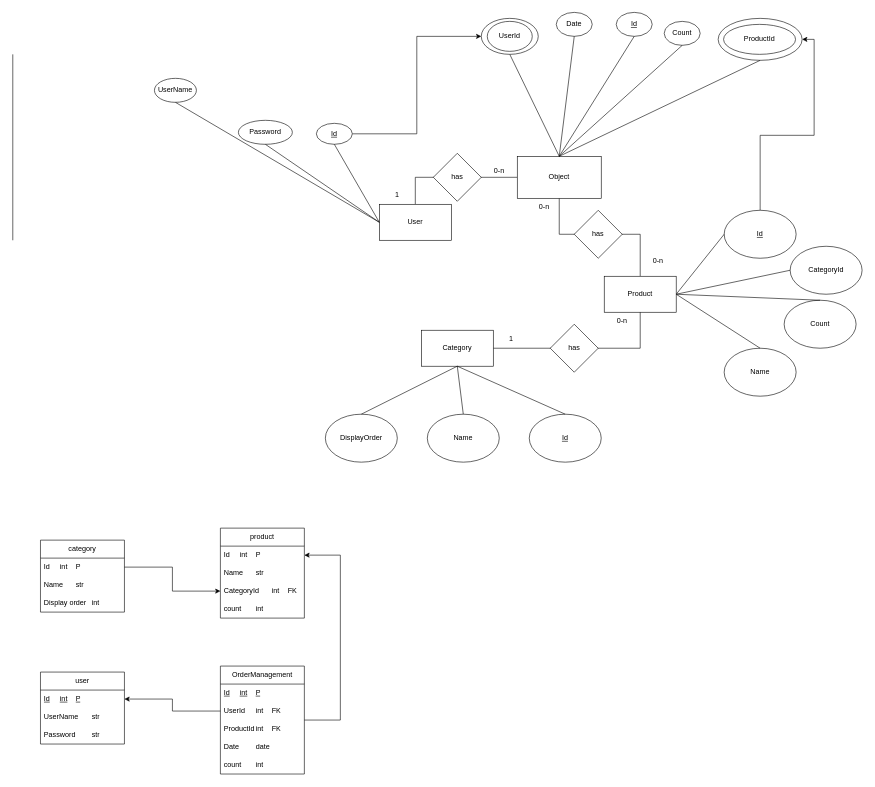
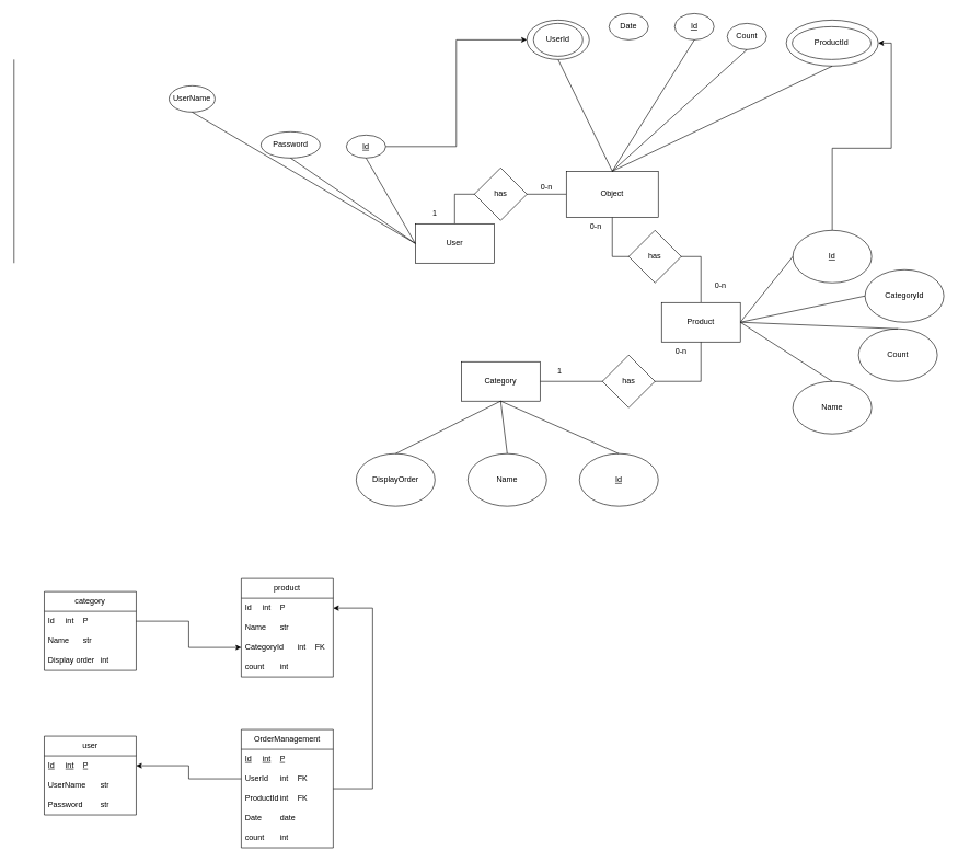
  <mxCell id="0" />
  <mxCell id="1" parent="0" />
  <mxCell id="2" value="category" style="swimlane;fontStyle=0;childLayout=stackLayout;horizontal=1;startSize=30;horizontalStack=0;resizeParent=1;resizeParentMax=0;resizeLast=0;collapsible=1;marginBottom=0;whiteSpace=wrap;html=1;" parent="1" vertex="1"><mxGeometry x="67" y="900" width="140" height="120" as="geometry" /></mxCell>
  <mxCell id="3" value="Id&lt;span style=&quot;white-space: pre;&quot;&gt;&#09;&lt;/span&gt;int&lt;span style=&quot;white-space: pre;&quot;&gt;&#09;&lt;/span&gt;P" style="text;strokeColor=none;fillColor=none;align=left;verticalAlign=middle;spacingLeft=4;spacingRight=4;overflow=hidden;points=[[0,0.5],[1,0.5]];portConstraint=eastwest;rotatable=0;whiteSpace=wrap;html=1;fontStyle=0" parent="2" vertex="1"><mxGeometry y="30" width="140" height="30" as="geometry" /></mxCell>
  <mxCell id="4" value="Name&lt;span style=&quot;white-space: pre;&quot;&gt;&#09;&lt;/span&gt;str" style="text;strokeColor=none;fillColor=none;align=left;verticalAlign=middle;spacingLeft=4;spacingRight=4;overflow=hidden;points=[[0,0.5],[1,0.5]];portConstraint=eastwest;rotatable=0;whiteSpace=wrap;html=1;" parent="2" vertex="1"><mxGeometry y="60" width="140" height="30" as="geometry" /></mxCell>
  <mxCell id="5" value="Display order&lt;span style=&quot;white-space: pre;&quot;&gt;&#09;&lt;/span&gt;int" style="text;strokeColor=none;fillColor=none;align=left;verticalAlign=middle;spacingLeft=4;spacingRight=4;overflow=hidden;points=[[0,0.5],[1,0.5]];portConstraint=eastwest;rotatable=0;whiteSpace=wrap;html=1;" parent="2" vertex="1"><mxGeometry y="90" width="140" height="30" as="geometry" /></mxCell>
  <mxCell id="6" value="product" style="swimlane;fontStyle=0;childLayout=stackLayout;horizontal=1;startSize=30;horizontalStack=0;resizeParent=1;resizeParentMax=0;resizeLast=0;collapsible=1;marginBottom=0;whiteSpace=wrap;html=1;" parent="1" vertex="1"><mxGeometry x="367" y="880" width="140" height="150" as="geometry" /></mxCell>
  <mxCell id="7" value="Id&lt;span style=&quot;white-space: pre;&quot;&gt;&#09;&lt;/span&gt;int&lt;span style=&quot;white-space: pre;&quot;&gt;&#09;&lt;/span&gt;P" style="text;strokeColor=none;fillColor=none;align=left;verticalAlign=middle;spacingLeft=4;spacingRight=4;overflow=hidden;points=[[0,0.5],[1,0.5]];portConstraint=eastwest;rotatable=0;whiteSpace=wrap;html=1;fontStyle=0" parent="6" vertex="1"><mxGeometry y="30" width="140" height="30" as="geometry" /></mxCell>
  <mxCell id="8" value="Name&lt;span style=&quot;white-space: pre;&quot;&gt;&#09;&lt;/span&gt;str" style="text;strokeColor=none;fillColor=none;align=left;verticalAlign=middle;spacingLeft=4;spacingRight=4;overflow=hidden;points=[[0,0.5],[1,0.5]];portConstraint=eastwest;rotatable=0;whiteSpace=wrap;html=1;" parent="6" vertex="1"><mxGeometry y="60" width="140" height="30" as="geometry" /></mxCell>
  <mxCell id="9" value="CategoryId&lt;span style=&quot;white-space: pre;&quot;&gt;&#09;&lt;/span&gt;int&lt;span style=&quot;white-space: pre;&quot;&gt;&#09;&lt;/span&gt;FK" style="text;strokeColor=none;fillColor=none;align=left;verticalAlign=middle;spacingLeft=4;spacingRight=4;overflow=hidden;points=[[0,0.5],[1,0.5]];portConstraint=eastwest;rotatable=0;whiteSpace=wrap;html=1;" parent="6" vertex="1"><mxGeometry y="90" width="140" height="30" as="geometry" /></mxCell>
  <mxCell id="10" value="count&lt;span style=&quot;white-space: pre;&quot;&gt;&#09;&lt;/span&gt;int" style="text;strokeColor=none;fillColor=none;align=left;verticalAlign=middle;spacingLeft=4;spacingRight=4;overflow=hidden;points=[[0,0.5],[1,0.5]];portConstraint=eastwest;rotatable=0;whiteSpace=wrap;html=1;" parent="6" vertex="1"><mxGeometry y="120" width="140" height="30" as="geometry" /></mxCell>
  <mxCell id="11" value="user" style="swimlane;fontStyle=0;childLayout=stackLayout;horizontal=1;startSize=30;horizontalStack=0;resizeParent=1;resizeParentMax=0;resizeLast=0;collapsible=1;marginBottom=0;whiteSpace=wrap;html=1;" parent="1" vertex="1"><mxGeometry x="67" y="1120" width="140" height="120" as="geometry"><mxRectangle x="80" y="360" width="60" height="30" as="alternateBounds" /></mxGeometry></mxCell>
  <mxCell id="12" value="Id&lt;span style=&quot;white-space: pre;&quot;&gt;&#09;&lt;/span&gt;int&lt;span style=&quot;white-space: pre;&quot;&gt;&#09;&lt;/span&gt;P" style="text;strokeColor=none;fillColor=none;align=left;verticalAlign=middle;spacingLeft=4;spacingRight=4;overflow=hidden;points=[[0,0.5],[1,0.5]];portConstraint=eastwest;rotatable=0;whiteSpace=wrap;html=1;fontStyle=4" parent="11" vertex="1"><mxGeometry y="30" width="140" height="30" as="geometry" /></mxCell>
  <mxCell id="13" value="UserName&lt;span style=&quot;white-space: pre;&quot;&gt;&#09;&lt;/span&gt;str" style="text;strokeColor=none;fillColor=none;align=left;verticalAlign=middle;spacingLeft=4;spacingRight=4;overflow=hidden;points=[[0,0.5],[1,0.5]];portConstraint=eastwest;rotatable=0;whiteSpace=wrap;html=1;" parent="11" vertex="1"><mxGeometry y="60" width="140" height="30" as="geometry" /></mxCell>
  <mxCell id="14" value="Password&lt;span style=&quot;white-space: pre;&quot;&gt;&#09;&lt;/span&gt;str" style="text;strokeColor=none;fillColor=none;align=left;verticalAlign=middle;spacingLeft=4;spacingRight=4;overflow=hidden;points=[[0,0.5],[1,0.5]];portConstraint=eastwest;rotatable=0;whiteSpace=wrap;html=1;" parent="11" vertex="1"><mxGeometry y="90" width="140" height="30" as="geometry" /></mxCell>
  <mxCell id="15" style="edgeStyle=orthogonalEdgeStyle;rounded=0;orthogonalLoop=1;jettySize=auto;html=1;entryX=1;entryY=0.5;entryDx=0;entryDy=0;" parent="1" source="16" target="7" edge="1"><mxGeometry relative="1" as="geometry"><Array as="points"><mxPoint x="567" y="1200" /><mxPoint x="567" y="925" /></Array></mxGeometry></mxCell>
  <mxCell id="16" value="OrderManagement" style="swimlane;fontStyle=0;childLayout=stackLayout;horizontal=1;startSize=30;horizontalStack=0;resizeParent=1;resizeParentMax=0;resizeLast=0;collapsible=1;marginBottom=0;whiteSpace=wrap;html=1;" parent="1" vertex="1"><mxGeometry x="367" y="1110" width="140" height="180" as="geometry"><mxRectangle x="80" y="360" width="60" height="30" as="alternateBounds" /></mxGeometry></mxCell>
  <mxCell id="17" value="Id&lt;span style=&quot;white-space: pre;&quot;&gt;&#09;&lt;/span&gt;int&lt;span style=&quot;white-space: pre;&quot;&gt;&#09;&lt;/span&gt;P" style="text;strokeColor=none;fillColor=none;align=left;verticalAlign=middle;spacingLeft=4;spacingRight=4;overflow=hidden;points=[[0,0.5],[1,0.5]];portConstraint=eastwest;rotatable=0;whiteSpace=wrap;html=1;fontStyle=4" parent="16" vertex="1"><mxGeometry y="30" width="140" height="30" as="geometry" /></mxCell>
  <mxCell id="18" value="UserId&lt;span style=&quot;white-space: pre;&quot;&gt;&#09;&lt;/span&gt;int&lt;span style=&quot;white-space: pre;&quot;&gt;&#09;&lt;/span&gt;FK" style="text;strokeColor=none;fillColor=none;align=left;verticalAlign=middle;spacingLeft=4;spacingRight=4;overflow=hidden;points=[[0,0.5],[1,0.5]];portConstraint=eastwest;rotatable=0;whiteSpace=wrap;html=1;" parent="16" vertex="1"><mxGeometry y="60" width="140" height="30" as="geometry" /></mxCell>
  <mxCell id="19" value="ProductId&lt;span style=&quot;white-space: pre;&quot;&gt;&#09;&lt;/span&gt;int&lt;span style=&quot;white-space: pre;&quot;&gt;&#09;&lt;/span&gt;FK" style="text;strokeColor=none;fillColor=none;align=left;verticalAlign=middle;spacingLeft=4;spacingRight=4;overflow=hidden;points=[[0,0.5],[1,0.5]];portConstraint=eastwest;rotatable=0;whiteSpace=wrap;html=1;" parent="16" vertex="1"><mxGeometry y="90" width="140" height="30" as="geometry" /></mxCell>
  <mxCell id="20" value="Date&lt;span style=&quot;white-space: pre;&quot;&gt;&#09;&lt;/span&gt;date" style="text;strokeColor=none;fillColor=none;align=left;verticalAlign=middle;spacingLeft=4;spacingRight=4;overflow=hidden;points=[[0,0.5],[1,0.5]];portConstraint=eastwest;rotatable=0;whiteSpace=wrap;html=1;" parent="16" vertex="1"><mxGeometry y="120" width="140" height="30" as="geometry" /></mxCell>
  <mxCell id="21" value="count&lt;span style=&quot;white-space: pre;&quot;&gt;&#09;&lt;/span&gt;int" style="text;strokeColor=none;fillColor=none;align=left;verticalAlign=middle;spacingLeft=4;spacingRight=4;overflow=hidden;points=[[0,0.5],[1,0.5]];portConstraint=eastwest;rotatable=0;whiteSpace=wrap;html=1;" parent="16" vertex="1"><mxGeometry y="150" width="140" height="30" as="geometry" /></mxCell>
  <mxCell id="22" style="edgeStyle=orthogonalEdgeStyle;rounded=0;orthogonalLoop=1;jettySize=auto;html=1;exitX=1;exitY=0.5;exitDx=0;exitDy=0;entryX=0;entryY=0.5;entryDx=0;entryDy=0;" parent="1" source="3" target="9" edge="1"><mxGeometry relative="1" as="geometry" /></mxCell>
  <mxCell id="23" style="edgeStyle=orthogonalEdgeStyle;rounded=0;orthogonalLoop=1;jettySize=auto;html=1;entryX=1;entryY=0.5;entryDx=0;entryDy=0;" parent="1" source="18" target="12" edge="1"><mxGeometry relative="1" as="geometry" /></mxCell>
  <mxCell id="24" value="UserName" style="ellipse;whiteSpace=wrap;html=1;" parent="1" vertex="1"><mxGeometry x="257" y="130" width="70" height="40" as="geometry" /></mxCell>
  <mxCell id="25" value="Password" style="ellipse;whiteSpace=wrap;html=1;" parent="1" vertex="1"><mxGeometry x="397" y="200" width="90" height="40" as="geometry" /></mxCell>
  <mxCell id="26" style="edgeStyle=orthogonalEdgeStyle;rounded=0;orthogonalLoop=1;jettySize=auto;html=1;entryX=0;entryY=0.5;entryDx=0;entryDy=0;" parent="1" source="27" target="66" edge="1"><mxGeometry relative="1" as="geometry" /></mxCell>
  <mxCell id="27" value="Id" style="ellipse;whiteSpace=wrap;html=1;fontStyle=4" parent="1" vertex="1"><mxGeometry x="527" y="205" width="60" height="35" as="geometry" /></mxCell>
  <mxCell id="28" style="edgeStyle=orthogonalEdgeStyle;rounded=0;orthogonalLoop=1;jettySize=auto;html=1;exitX=0.5;exitY=0;exitDx=0;exitDy=0;entryX=1;entryY=0.5;entryDx=0;entryDy=0;" parent="1" source="29" target="68" edge="1"><mxGeometry relative="1" as="geometry" /></mxCell>
  <mxCell id="29" value="Id" style="ellipse;whiteSpace=wrap;html=1;fontStyle=4" parent="1" vertex="1"><mxGeometry x="1207" y="350" width="120" height="80" as="geometry" /></mxCell>
  <mxCell id="30" value="Name" style="ellipse;whiteSpace=wrap;html=1;" parent="1" vertex="1"><mxGeometry x="1207" y="580" width="120" height="80" as="geometry" /></mxCell>
  <mxCell id="31" value="CategoryId" style="ellipse;whiteSpace=wrap;html=1;" parent="1" vertex="1"><mxGeometry x="1317" y="410" width="120" height="80" as="geometry" /></mxCell>
  <mxCell id="32" value="Count" style="ellipse;whiteSpace=wrap;html=1;" parent="1" vertex="1"><mxGeometry x="1307" y="500" width="120" height="80" as="geometry" /></mxCell>
  <mxCell id="33" value="" style="endArrow=none;html=1;rounded=0;exitX=1;exitY=0.5;exitDx=0;exitDy=0;entryX=0;entryY=0.5;entryDx=0;entryDy=0;" parent="1" source="43" target="29" edge="1"><mxGeometry width="50" height="50" relative="1" as="geometry"><mxPoint x="1157" y="500" as="sourcePoint" /><mxPoint x="1267" y="460" as="targetPoint" /></mxGeometry></mxCell>
  <mxCell id="34" value="" style="endArrow=none;html=1;rounded=0;exitX=1;exitY=0.5;exitDx=0;exitDy=0;entryX=0;entryY=0.5;entryDx=0;entryDy=0;" parent="1" source="43" target="31" edge="1"><mxGeometry width="50" height="50" relative="1" as="geometry"><mxPoint x="1157" y="500" as="sourcePoint" /><mxPoint x="1267" y="490" as="targetPoint" /></mxGeometry></mxCell>
  <mxCell id="35" value="" style="endArrow=none;html=1;rounded=0;exitX=1;exitY=0.5;exitDx=0;exitDy=0;entryX=0.5;entryY=0;entryDx=0;entryDy=0;" parent="1" source="43" target="32" edge="1"><mxGeometry width="50" height="50" relative="1" as="geometry"><mxPoint x="1157" y="500" as="sourcePoint" /><mxPoint x="1327" y="620" as="targetPoint" /></mxGeometry></mxCell>
  <mxCell id="36" value="" style="endArrow=none;html=1;rounded=0;entryX=0.5;entryY=0;entryDx=0;entryDy=0;exitX=1;exitY=0.5;exitDx=0;exitDy=0;" parent="1" source="43" target="30" edge="1"><mxGeometry width="50" height="50" relative="1" as="geometry"><mxPoint x="1147" y="500" as="sourcePoint" /><mxPoint x="1237" y="660" as="targetPoint" /></mxGeometry></mxCell>
  <mxCell id="37" style="edgeStyle=orthogonalEdgeStyle;rounded=0;orthogonalLoop=1;jettySize=auto;html=1;exitX=0.5;exitY=0;exitDx=0;exitDy=0;entryX=0;entryY=0.5;entryDx=0;entryDy=0;startArrow=none;startFill=0;endArrow=none;endFill=0;" parent="1" source="38" target="52" edge="1"><mxGeometry relative="1" as="geometry" /></mxCell>
  <mxCell id="38" value="User" style="rounded=0;whiteSpace=wrap;html=1;" parent="1" vertex="1"><mxGeometry x="632" y="340" width="120" height="60" as="geometry" /></mxCell>
  <mxCell id="39" value="" style="endArrow=none;html=1;rounded=0;entryX=0;entryY=0.5;entryDx=0;entryDy=0;exitX=0.5;exitY=1;exitDx=0;exitDy=0;" parent="1" source="24" target="38" edge="1"><mxGeometry width="50" height="50" relative="1" as="geometry"><mxPoint x="517" y="450" as="sourcePoint" /><mxPoint x="567" y="400" as="targetPoint" /></mxGeometry></mxCell>
  <mxCell id="40" value="" style="endArrow=none;html=1;rounded=0;entryX=0;entryY=0.5;entryDx=0;entryDy=0;exitX=0.5;exitY=1;exitDx=0;exitDy=0;" parent="1" source="25" target="38" edge="1"><mxGeometry width="50" height="50" relative="1" as="geometry"><mxPoint x="602" y="460" as="sourcePoint" /><mxPoint x="702" y="410" as="targetPoint" /></mxGeometry></mxCell>
  <mxCell id="41" value="" style="endArrow=none;html=1;rounded=0;entryX=0;entryY=0.5;entryDx=0;entryDy=0;exitX=0.5;exitY=1;exitDx=0;exitDy=0;" parent="1" source="27" target="38" edge="1"><mxGeometry width="50" height="50" relative="1" as="geometry"><mxPoint x="702" y="460" as="sourcePoint" /><mxPoint x="702" y="410" as="targetPoint" /></mxGeometry></mxCell>
  <mxCell id="42" style="edgeStyle=orthogonalEdgeStyle;rounded=0;orthogonalLoop=1;jettySize=auto;html=1;exitX=0.5;exitY=0;exitDx=0;exitDy=0;entryX=0.5;entryY=1;entryDx=0;entryDy=0;startArrow=none;startFill=0;endArrow=none;endFill=0;" parent="1" source="43" target="52" edge="1"><mxGeometry relative="1" as="geometry"><Array as="points"><mxPoint x="1067" y="390" /><mxPoint x="932" y="390" /></Array></mxGeometry></mxCell>
  <mxCell id="43" value="Product" style="rounded=0;whiteSpace=wrap;html=1;" parent="1" vertex="1"><mxGeometry x="1007" y="460" width="120" height="60" as="geometry" /></mxCell>
  <mxCell id="44" style="edgeStyle=orthogonalEdgeStyle;rounded=0;orthogonalLoop=1;jettySize=auto;html=1;entryX=0.5;entryY=1;entryDx=0;entryDy=0;endArrow=none;endFill=0;startArrow=none;startFill=0;strokeWidth=1;jumpSize=8;" parent="1" source="45" target="43" edge="1"><mxGeometry relative="1" as="geometry" /></mxCell>
  <mxCell id="45" value="Category" style="rounded=0;whiteSpace=wrap;html=1;" parent="1" vertex="1"><mxGeometry x="702" y="550" width="120" height="60" as="geometry" /></mxCell>
  <mxCell id="46" value="Id" style="ellipse;whiteSpace=wrap;html=1;fontStyle=4" parent="1" vertex="1"><mxGeometry x="882" y="690" width="120" height="80" as="geometry" /></mxCell>
  <mxCell id="47" value="Name" style="ellipse;whiteSpace=wrap;html=1;fontStyle=0" parent="1" vertex="1"><mxGeometry x="712" y="690" width="120" height="80" as="geometry" /></mxCell>
  <mxCell id="48" value="DisplayOrder" style="ellipse;whiteSpace=wrap;html=1;fontStyle=0" parent="1" vertex="1"><mxGeometry x="542" y="690" width="120" height="80" as="geometry" /></mxCell>
  <mxCell id="49" value="" style="endArrow=none;html=1;rounded=0;exitX=0.5;exitY=0;exitDx=0;exitDy=0;entryX=0.5;entryY=1;entryDx=0;entryDy=0;" parent="1" source="46" target="45" edge="1"><mxGeometry width="50" height="50" relative="1" as="geometry"><mxPoint x="1202" y="710" as="sourcePoint" /><mxPoint x="1282" y="610" as="targetPoint" /></mxGeometry></mxCell>
  <mxCell id="50" value="" style="endArrow=none;html=1;rounded=0;entryX=0.5;entryY=1;entryDx=0;entryDy=0;exitX=0.5;exitY=0;exitDx=0;exitDy=0;" parent="1" source="47" target="45" edge="1"><mxGeometry width="50" height="50" relative="1" as="geometry"><mxPoint x="1102" y="660" as="sourcePoint" /><mxPoint x="1272" y="600" as="targetPoint" /></mxGeometry></mxCell>
  <mxCell id="51" value="" style="endArrow=none;html=1;rounded=0;exitX=0.5;exitY=0;exitDx=0;exitDy=0;entryX=0.5;entryY=1;entryDx=0;entryDy=0;" parent="1" source="48" target="45" edge="1"><mxGeometry width="50" height="50" relative="1" as="geometry"><mxPoint x="1192" y="700" as="sourcePoint" /><mxPoint x="1272" y="600" as="targetPoint" /></mxGeometry></mxCell>
  <mxCell id="52" value="Object" style="html=1;whiteSpace=wrap;" parent="1" vertex="1"><mxGeometry x="862" y="260" width="140" height="70" as="geometry" /></mxCell>
  <mxCell id="53" value="0-n" style="text;html=1;align=center;verticalAlign=middle;whiteSpace=wrap;rounded=0;" parent="1" vertex="1"><mxGeometry x="802" y="270" width="60" height="30" as="geometry" /></mxCell>
  <mxCell id="54" value="1" style="text;html=1;align=center;verticalAlign=middle;whiteSpace=wrap;rounded=0;" parent="1" vertex="1"><mxGeometry x="632" y="310" width="60" height="30" as="geometry" /></mxCell>
  <mxCell id="55" value="has" style="rhombus;whiteSpace=wrap;html=1;" parent="1" vertex="1"><mxGeometry x="722" y="255" width="80" height="80" as="geometry" /></mxCell>
  <mxCell id="56" value="has" style="rhombus;whiteSpace=wrap;html=1;" parent="1" vertex="1"><mxGeometry x="957" y="350" width="80" height="80" as="geometry" /></mxCell>
  <mxCell id="57" value="0-n" style="text;html=1;align=center;verticalAlign=middle;whiteSpace=wrap;rounded=0;" parent="1" vertex="1"><mxGeometry x="877" width="60" height="30" as="geometry" y="330" /></mxCell>
  <mxCell id="58" value="0-n" style="text;html=1;align=center;verticalAlign=middle;whiteSpace=wrap;rounded=0;" parent="1" vertex="1"><mxGeometry x="1067" y="420" width="60" height="30" as="geometry" /></mxCell>
  <mxCell id="59" value="0-n" style="text;html=1;align=center;verticalAlign=middle;whiteSpace=wrap;rounded=0;" parent="1" vertex="1"><mxGeometry x="1007" y="520" width="60" height="30" as="geometry" /></mxCell>
  <mxCell id="60" value="1" style="text;html=1;align=center;verticalAlign=middle;whiteSpace=wrap;rounded=0;" parent="1" vertex="1"><mxGeometry x="822" y="550" width="60" height="30" as="geometry" /></mxCell>
  <mxCell id="61" value="has" style="rhombus;whiteSpace=wrap;html=1;" parent="1" vertex="1"><mxGeometry x="917" y="540" width="80" height="80" as="geometry" /></mxCell>
  <mxCell id="62" value="Id" style="ellipse;whiteSpace=wrap;html=1;fontStyle=4" parent="1" vertex="1"><mxGeometry x="1027" y="20" width="60" height="40" as="geometry" /></mxCell>
  <mxCell id="63" value="" style="endArrow=none;html=1;rounded=0;exitX=0.5;exitY=1;exitDx=0;exitDy=0;entryX=0.5;entryY=0;entryDx=0;entryDy=0;" parent="1" source="66" target="52" edge="1"><mxGeometry width="50" height="50" relative="1" as="geometry"><mxPoint x="245.82" y="280" as="sourcePoint" /><mxPoint x="972" y="140" as="targetPoint" /></mxGeometry></mxCell>
  <mxCell id="64" value="" style="endArrow=none;html=1;rounded=0;entryX=0.5;entryY=1;entryDx=0;entryDy=0;exitX=0.5;exitY=0;exitDx=0;exitDy=0;" parent="1" source="52" target="62" edge="1"><mxGeometry width="50" height="50" relative="1" as="geometry"><mxPoint x="957" y="190" as="sourcePoint" /><mxPoint x="1307" y="340" as="targetPoint" /></mxGeometry></mxCell>
  <mxCell id="65" value="" style="endArrow=none;html=1;rounded=0;exitX=1;exitY=0.5;exitDx=0;exitDy=0;entryX=0.5;entryY=1;entryDx=0;entryDy=0;" parent="1" edge="1"><mxGeometry width="50" height="50" relative="1" as="geometry"><mxPoint x="20.82" y="400" as="sourcePoint" /><mxPoint x="20.82" y="90" as="targetPoint" /></mxGeometry></mxCell>
  <mxCell id="66" value="UserId" style="ellipse;whiteSpace=wrap;html=1;fontStyle=4" parent="1" vertex="1"><mxGeometry x="802" y="30" width="95" height="60" as="geometry" /></mxCell>
  <mxCell id="67" value="UserId" style="ellipse;whiteSpace=wrap;html=1;fontStyle=0" parent="1" vertex="1"><mxGeometry x="812" y="35" width="75" height="50" as="geometry" /></mxCell>
  <mxCell id="68" value="ProductId" style="ellipse;whiteSpace=wrap;html=1;fontStyle=4" parent="1" vertex="1"><mxGeometry x="1197" y="30" width="140" height="70" as="geometry" /></mxCell>
  <mxCell id="69" value="ProductId" style="ellipse;whiteSpace=wrap;html=1;fontStyle=0" parent="1" vertex="1"><mxGeometry x="1206" y="40" width="120" height="50" as="geometry" /></mxCell>
  <mxCell id="70" value="" style="endArrow=none;html=1;rounded=0;exitX=0.5;exitY=1;exitDx=0;exitDy=0;entryX=0.5;entryY=0;entryDx=0;entryDy=0;" parent="1" source="68" target="52" edge="1"><mxGeometry width="50" height="50" relative="1" as="geometry"><mxPoint x="20.82" y="400" as="sourcePoint" /><mxPoint x="20.82" y="90" as="targetPoint" /></mxGeometry></mxCell>
  <mxCell id="71" value="Date" style="ellipse;whiteSpace=wrap;html=1;fontStyle=0" parent="1" vertex="1"><mxGeometry x="927" y="20" width="60" height="40" as="geometry" /></mxCell>
- <mxCell id="72" value="" style="endArrow=none;html=1;rounded=0;exitX=0.5;exitY=0;exitDx=0;exitDy=0;entryX=0.5;entryY=1;entryDx=0;entryDy=0;" parent="1" source="52" target="71" edge="1"><mxGeometry width="50" height="50" relative="1" as="geometry"><mxPoint x="972" y="140" as="sourcePoint" /><mxPoint x="1307" y="340" as="targetPoint" /></mxGeometry></mxCell>
  <mxCell id="73" value="Count" style="ellipse;whiteSpace=wrap;html=1;fontStyle=0" parent="1" vertex="1"><mxGeometry x="1107" y="35" width="60" height="40" as="geometry" /></mxCell>
  <mxCell id="74" value="" style="endArrow=none;html=1;rounded=0;exitX=0.5;exitY=0;exitDx=0;exitDy=0;entryX=0.5;entryY=1;entryDx=0;entryDy=0;" parent="1" source="52" target="73" edge="1"><mxGeometry width="50" height="50" relative="1" as="geometry"><mxPoint x="972" y="140" as="sourcePoint" /><mxPoint x="1307" y="340" as="targetPoint" /></mxGeometry></mxCell>
